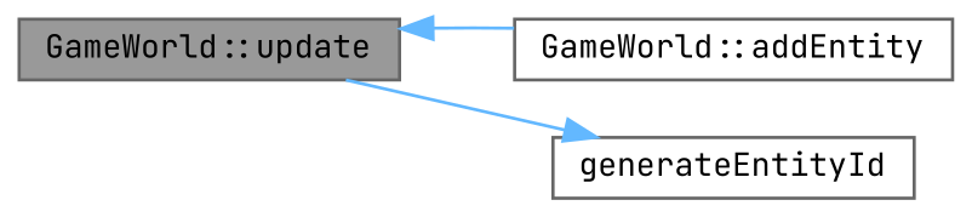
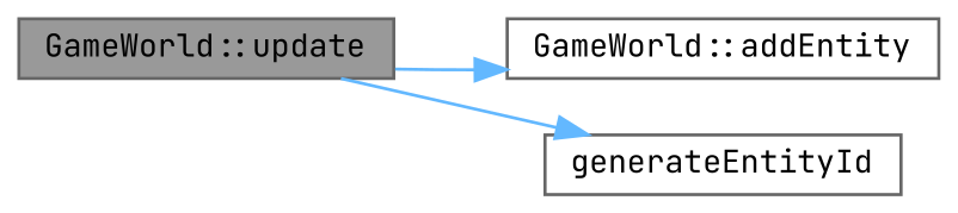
  digraph {
    fontname="JetBrains Mono"
    rankdir=LR
    node [color=grey40 fillcolor=white fontname="JetBrains Mono" fontsize=10 shape=box style=filled]
    edge [color=steelblue1 fontname="JetBrains Mono" fontsize=10 labelfontname=Helvetica labelfontsize=10 style=solid]
    n1 [color=gray40 fillcolor=grey60 fontcolor=black height=0.2 label="GameWorld::update" width=0.4]
    n2 [height=0.2 label="GameWorld::addEntity" width=0.4]
    n3 [height=0.2 label=generateEntityId width=0.4]
-   n2 -> n1
+   n1 -> n2
    n1 -> n3
  }
